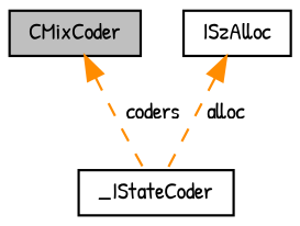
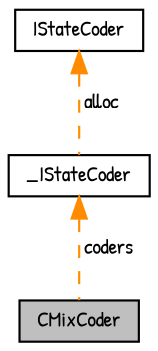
  digraph {
    fontname="Patrick Hand"
    node [color=black fillcolor=white fontname="Patrick Hand" fontsize=10 shape=record style=filled]
    edge [color=darkorange dir=back fontname="Patrick Hand" fontsize=10 labelfontname=Helvetica labelfontsize=10 style=dashed]
    n1 [fillcolor=grey75 fontcolor=black height=0.2 label=CMixCoder width=0.4]
-   n2 [height=0.2 label=ISzAlloc width=0.4]
+   n2 [height=0.2 label=IStateCoder width=0.4]
    n3 [height=0.2 label=_IStateCoder width=0.4]
    n2 -> n3 [label=" alloc"]
-   n1 -> n3 [label=" coders"]
+   n3 -> n1 [label=" coders"]
  }
